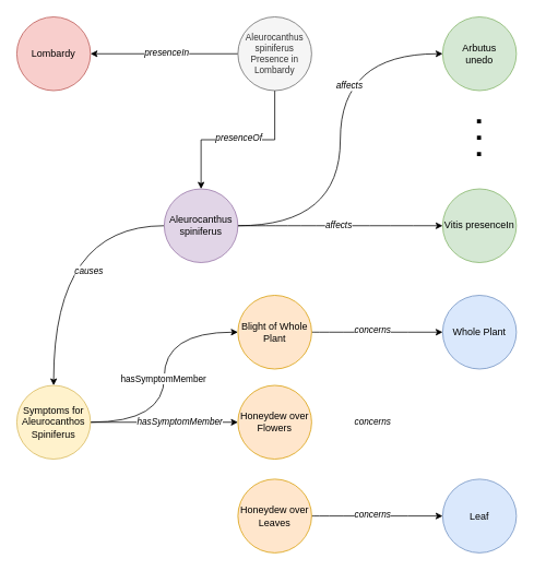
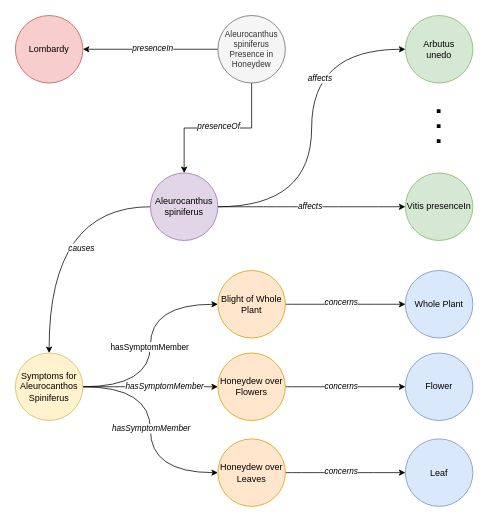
  <mxCell id="0" />
  <mxCell id="1" parent="0" />
  <mxCell id="2" style="edgeStyle=orthogonalEdgeStyle;rounded=0;orthogonalLoop=1;jettySize=auto;html=1;exitX=1;exitY=0.5;exitDx=0;exitDy=0;entryX=0;entryY=0.5;entryDx=0;entryDy=0;curved=1;" parent="1" source="6" target="7" edge="1"><mxGeometry relative="1" as="geometry" /></mxCell>
  <mxCell id="3" value="affects" style="edgeLabel;html=1;align=center;verticalAlign=middle;resizable=0;points=[];fontStyle=2" parent="2" vertex="1" connectable="0"><mxGeometry x="0.175" y="-1" relative="1" as="geometry"><mxPoint x="9" y="-27" as="offset" /></mxGeometry></mxCell>
  <mxCell id="4" style="edgeStyle=orthogonalEdgeStyle;rounded=0;orthogonalLoop=1;jettySize=auto;html=1;exitX=0;exitY=0.5;exitDx=0;exitDy=0;entryX=0.5;entryY=0;entryDx=0;entryDy=0;curved=1;" parent="1" source="6" target="14" edge="1"><mxGeometry relative="1" as="geometry" /></mxCell>
  <mxCell id="5" value="causes" style="edgeLabel;align=center;verticalAlign=middle;resizable=0;points=[];labelBorderColor=none;fontStyle=2" parent="4" vertex="1" connectable="0"><mxGeometry x="-0.06" y="2" relative="1" as="geometry"><mxPoint x="41" y="34" as="offset" /></mxGeometry></mxCell>
  <mxCell id="6" value="&lt;div&gt;Aleurocanthus&lt;/div&gt;&lt;div&gt;spiniferus&lt;br&gt;&lt;/div&gt;" style="rounded=1;whiteSpace=wrap;html=1;fillColor=#e1d5e7;strokeColor=#9673a6;shape=ellipse;perimeter=ellipsePerimeter;" parent="1" vertex="1"><mxGeometry x="200" y="230" width="90" height="90" as="geometry" /></mxCell>
  <mxCell id="7" value="&lt;div&gt;Arbutus&lt;/div&gt;&lt;div&gt;unedo&lt;br&gt;&lt;/div&gt;" style="rounded=1;whiteSpace=wrap;html=1;fillColor=#d5e8d4;strokeColor=#82b366;shape=ellipse;perimeter=ellipsePerimeter;" parent="1" vertex="1"><mxGeometry x="540" y="20" width="90" height="90" as="geometry" /></mxCell>
  <mxCell id="8" style="edgeStyle=orthogonalEdgeStyle;rounded=0;orthogonalLoop=1;jettySize=auto;html=1;exitX=1;exitY=0.5;exitDx=0;exitDy=0;entryX=0;entryY=0.5;entryDx=0;entryDy=0;curved=1;" parent="1" source="14" target="17" edge="1"><mxGeometry relative="1" as="geometry" /></mxCell>
  <mxCell id="9" value="hasSymptomMember" style="edgeLabel;html=1;align=center;verticalAlign=middle;resizable=0;points=[];" parent="8" vertex="1" connectable="0"><mxGeometry x="-0.014" y="2" relative="1" as="geometry"><mxPoint y="-1" as="offset" /></mxGeometry></mxCell>
  <mxCell id="10" style="edgeStyle=orthogonalEdgeStyle;rounded=0;orthogonalLoop=1;jettySize=auto;html=1;exitX=1;exitY=0.5;exitDx=0;exitDy=0;entryX=0;entryY=0.5;entryDx=0;entryDy=0;" parent="1" source="14" target="23" edge="1"><mxGeometry relative="1" as="geometry" /></mxCell>
  <mxCell id="11" value="&lt;i&gt;hasSymptomMember&lt;/i&gt;" style="edgeLabel;html=1;align=center;verticalAlign=middle;resizable=0;points=[];" parent="10" vertex="1" connectable="0"><mxGeometry x="0.197" y="-2" relative="1" as="geometry"><mxPoint y="-4" as="offset" /></mxGeometry></mxCell>
+ <mxCell id="12" style="edgeStyle=orthogonalEdgeStyle;rounded=0;orthogonalLoop=1;jettySize=auto;html=1;exitX=1;exitY=0.5;exitDx=0;exitDy=0;entryX=0;entryY=0.5;entryDx=0;entryDy=0;curved=1;" parent="1" source="14" target="21" edge="1"><mxGeometry relative="1" as="geometry" /></mxCell>
+ <mxCell id="13" value="&lt;i&gt;hasSymptomMember&lt;/i&gt;" style="edgeLabel;html=1;align=center;verticalAlign=middle;resizable=0;points=[];" parent="12" vertex="1" connectable="0"><mxGeometry x="-0.044" y="3" relative="1" as="geometry"><mxPoint x="-3" y="4" as="offset" /></mxGeometry></mxCell>
  <mxCell id="14" value="&lt;div&gt;Symptoms for&lt;br&gt;&lt;/div&gt;&lt;div&gt;Aleurocanthos&lt;/div&gt;&lt;div&gt;Spiniferus&lt;br&gt;&lt;/div&gt;" style="rounded=1;whiteSpace=wrap;html=1;fillColor=#fff2cc;strokeColor=#d6b656;shape=ellipse;perimeter=ellipsePerimeter;" parent="1" vertex="1"><mxGeometry x="20" y="470" width="90" height="90" as="geometry" /></mxCell>
  <mxCell id="15" style="edgeStyle=orthogonalEdgeStyle;rounded=0;orthogonalLoop=1;jettySize=auto;html=1;exitX=1;exitY=0.5;exitDx=0;exitDy=0;entryX=0;entryY=0.5;entryDx=0;entryDy=0;" parent="1" edge="1"><mxGeometry relative="1" as="geometry"><mxPoint x="420" y="370" as="sourcePoint" /></mxGeometry></mxCell>
  <mxCell id="16" style="edgeStyle=orthogonalEdgeStyle;rounded=0;orthogonalLoop=1;jettySize=auto;html=1;exitX=1;exitY=0.5;exitDx=0;exitDy=0;curved=1;entryX=0;entryY=0.5;entryDx=0;entryDy=0;" parent="1" source="17" target="18" edge="1"><mxGeometry relative="1" as="geometry"><mxPoint x="530" y="430" as="targetPoint" /></mxGeometry></mxCell>
  <mxCell id="17" value="&lt;div&gt;Blight of Whole&lt;/div&gt;&lt;div&gt;Plant&lt;/div&gt;" style="rounded=1;whiteSpace=wrap;html=1;glass=0;shadow=0;fillColor=#ffe6cc;strokeColor=#d79b00;shape=ellipse;perimeter=ellipsePerimeter;" parent="1" vertex="1"><mxGeometry x="290" y="360" width="90" height="90" as="geometry" /></mxCell>
  <mxCell id="18" value="Whole Plant" style="rounded=1;whiteSpace=wrap;html=1;fillColor=#dae8fc;strokeColor=#6c8ebf;shape=ellipse;perimeter=ellipsePerimeter;" parent="1" vertex="1"><mxGeometry x="540" y="360" width="90" height="90" as="geometry" /></mxCell>
  <mxCell id="19" value="concerns" style="text;html=1;strokeColor=none;fillColor=none;align=center;verticalAlign=middle;whiteSpace=wrap;rounded=0;fontStyle=2;fontSize=11;labelBackgroundColor=default;" parent="1" vertex="1"><mxGeometry x="425" y="388" width="60" height="30" as="geometry" /></mxCell>
  <mxCell id="20" style="edgeStyle=orthogonalEdgeStyle;rounded=0;orthogonalLoop=1;jettySize=auto;html=1;exitX=1;exitY=0.5;exitDx=0;exitDy=0;curved=1;entryX=0;entryY=0.5;entryDx=0;entryDy=0;" parent="1" source="21" target="35" edge="1"><mxGeometry relative="1" as="geometry"><mxPoint x="500" y="600" as="targetPoint" /></mxGeometry></mxCell>
  <mxCell id="21" value="&lt;div&gt;Honeydew over&lt;/div&gt;&lt;div&gt;Leaves&lt;br&gt;&lt;/div&gt;" style="rounded=1;whiteSpace=wrap;html=1;glass=0;shadow=0;fillColor=#ffe6cc;strokeColor=#d79b00;shape=ellipse;perimeter=ellipsePerimeter;" parent="1" vertex="1"><mxGeometry x="290" y="584.5" width="90" height="90" as="geometry" /></mxCell>
+ <mxCell id="22" style="edgeStyle=orthogonalEdgeStyle;rounded=0;orthogonalLoop=1;jettySize=auto;html=1;exitX=1;exitY=0.5;exitDx=0;exitDy=0;curved=1;entryX=0;entryY=0.5;entryDx=0;entryDy=0;" parent="1" source="23" target="34" edge="1"><mxGeometry relative="1" as="geometry"><mxPoint x="490" y="510" as="targetPoint" /></mxGeometry></mxCell>
  <mxCell id="23" value="&lt;div&gt;Honeydew over&lt;/div&gt;&lt;div&gt;Flowers&lt;br&gt;&lt;/div&gt;" style="rounded=1;whiteSpace=wrap;html=1;glass=0;shadow=0;fillColor=#ffe6cc;strokeColor=#d79b00;shape=ellipse;perimeter=ellipsePerimeter;" parent="1" vertex="1"><mxGeometry x="290" y="470" width="90" height="90" as="geometry" /></mxCell>
  <mxCell id="24" style="edgeStyle=orthogonalEdgeStyle;rounded=0;orthogonalLoop=1;jettySize=auto;html=1;exitX=0.5;exitY=1;exitDx=0;exitDy=0;entryX=0.5;entryY=0;entryDx=0;entryDy=0;" parent="1" source="28" target="6" edge="1"><mxGeometry relative="1" as="geometry"><mxPoint x="335" y="170" as="sourcePoint" /></mxGeometry></mxCell>
  <mxCell id="25" value="presenceOf" style="edgeLabel;html=1;align=center;verticalAlign=middle;resizable=0;points=[];fontStyle=2" parent="24" vertex="1" connectable="0"><mxGeometry x="-0.003" y="-3" relative="1" as="geometry"><mxPoint as="offset" /></mxGeometry></mxCell>
  <mxCell id="26" style="edgeStyle=orthogonalEdgeStyle;rounded=0;orthogonalLoop=1;jettySize=auto;html=1;exitX=0;exitY=0.5;exitDx=0;exitDy=0;entryX=1;entryY=0.5;entryDx=0;entryDy=0;" parent="1" source="28" target="29" edge="1"><mxGeometry relative="1" as="geometry"><mxPoint x="290" y="100" as="targetPoint" /></mxGeometry></mxCell>
  <mxCell id="27" value="presenceIn" style="edgeLabel;html=1;align=center;verticalAlign=middle;resizable=0;points=[];fontStyle=2" parent="26" vertex="1" connectable="0"><mxGeometry x="-0.013" relative="1" as="geometry"><mxPoint x="1" y="-2" as="offset" /></mxGeometry></mxCell>
- <mxCell id="28" value="&lt;div style=&quot;font-size: 11px;&quot;&gt;Aleurocanthus&lt;/div&gt;&lt;div style=&quot;font-size: 11px;&quot;&gt;spiniferus&lt;/div&gt;&lt;div style=&quot;font-size: 11px;&quot;&gt;Presence in&lt;/div&gt;&lt;div style=&quot;font-size: 11px;&quot;&gt;Lombardy&lt;br style=&quot;font-size: 11px;&quot;&gt;&lt;/div&gt;" style="rounded=1;whiteSpace=wrap;html=1;fillColor=#f5f5f5;fontColor=#333333;strokeColor=#666666;shape=ellipse;perimeter=ellipsePerimeter;fontSize=11;" parent="1" vertex="1"><mxGeometry x="290" y="20" width="90" height="90" as="geometry" /></mxCell>
+ <mxCell id="28" value="&lt;div style=&quot;font-size: 11px;&quot;&gt;Aleurocanthus&lt;/div&gt;&lt;div style=&quot;font-size: 11px;&quot;&gt;spiniferus&lt;/div&gt;&lt;div style=&quot;font-size: 11px;&quot;&gt;Presence in&lt;/div&gt;&lt;div style=&quot;font-size: 11px;&quot;&gt;Honeydew&lt;br style=&quot;font-size: 11px;&quot;&gt;&lt;/div&gt;" style="rounded=1;whiteSpace=wrap;html=1;fillColor=#f5f5f5;fontColor=#333333;strokeColor=#666666;shape=ellipse;perimeter=ellipsePerimeter;fontSize=11;" parent="1" vertex="1"><mxGeometry x="290" y="20" width="90" height="90" as="geometry" /></mxCell>
  <mxCell id="29" value="Lombardy" style="ellipse;whiteSpace=wrap;html=1;aspect=fixed;fillColor=#f8cecc;strokeColor=#b85450;" parent="1" vertex="1"><mxGeometry x="20" y="20" width="90" height="90" as="geometry" /></mxCell>
  <mxCell id="30" style="edgeStyle=orthogonalEdgeStyle;rounded=0;orthogonalLoop=1;jettySize=auto;html=1;exitX=1;exitY=0.5;exitDx=0;exitDy=0;entryX=0;entryY=0.5;entryDx=0;entryDy=0;curved=1;" parent="1" source="6" target="32" edge="1"><mxGeometry relative="1" as="geometry"><mxPoint x="380" y="405" as="sourcePoint" /></mxGeometry></mxCell>
  <mxCell id="31" value="&lt;i&gt;affects&lt;/i&gt;" style="edgeLabel;html=1;align=center;verticalAlign=middle;resizable=0;points=[];" parent="30" vertex="1" connectable="0"><mxGeometry x="-0.075" y="-1" relative="1" as="geometry"><mxPoint x="6" y="-3" as="offset" /></mxGeometry></mxCell>
  <mxCell id="32" value="Vitis presenceIn" style="rounded=1;whiteSpace=wrap;html=1;fillColor=#d5e8d4;strokeColor=#82b366;shape=ellipse;perimeter=ellipsePerimeter;" parent="1" vertex="1"><mxGeometry x="540" y="230" width="90" height="90" as="geometry" /></mxCell>
  <mxCell id="33" value="" style="endArrow=none;dashed=1;html=1;dashPattern=1 3;strokeWidth=5;rounded=0;" parent="1" edge="1"><mxGeometry width="50" height="50" relative="1" as="geometry"><mxPoint x="584.38" y="190" as="sourcePoint" /><mxPoint x="584.38" y="140" as="targetPoint" /></mxGeometry></mxCell>
+ <mxCell id="34" value="Flower" style="rounded=1;whiteSpace=wrap;html=1;fillColor=#dae8fc;strokeColor=#6c8ebf;shape=ellipse;perimeter=ellipsePerimeter;" parent="1" vertex="1"><mxGeometry x="540" y="470" width="90" height="90" as="geometry" /></mxCell>
  <mxCell id="35" value="Leaf" style="rounded=1;whiteSpace=wrap;html=1;fillColor=#dae8fc;strokeColor=#6c8ebf;shape=ellipse;perimeter=ellipsePerimeter;" parent="1" vertex="1"><mxGeometry x="540" y="584.5" width="90" height="90" as="geometry" /></mxCell>
  <mxCell id="36" value="concerns" style="text;html=1;strokeColor=none;fillColor=none;align=center;verticalAlign=middle;whiteSpace=wrap;rounded=0;fontStyle=2;fontSize=11;labelBackgroundColor=default;" parent="1" vertex="1"><mxGeometry x="425" y="499" width="60" height="30" as="geometry" /></mxCell>
  <mxCell id="37" value="concerns" style="text;html=1;strokeColor=none;fillColor=none;align=center;verticalAlign=middle;whiteSpace=wrap;rounded=0;fontStyle=2;fontSize=11;labelBackgroundColor=default;" parent="1" vertex="1"><mxGeometry x="425" y="612.5" width="60" height="30" as="geometry" /></mxCell>
